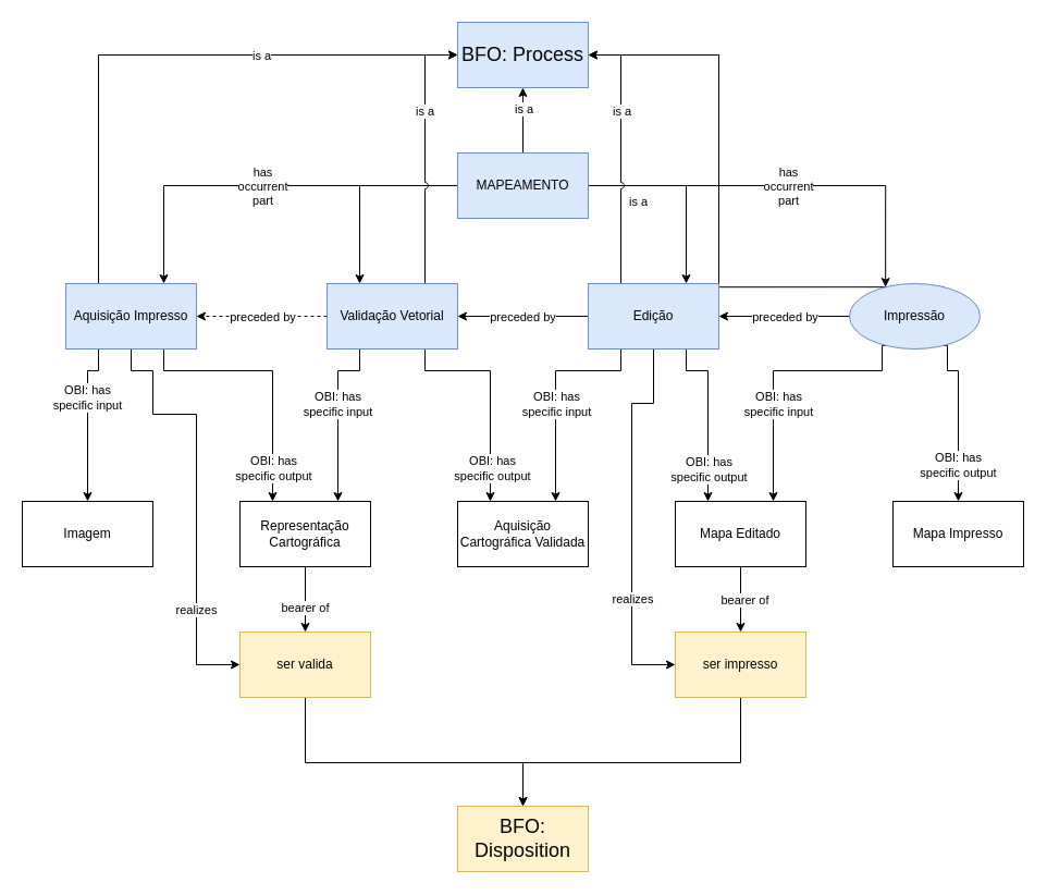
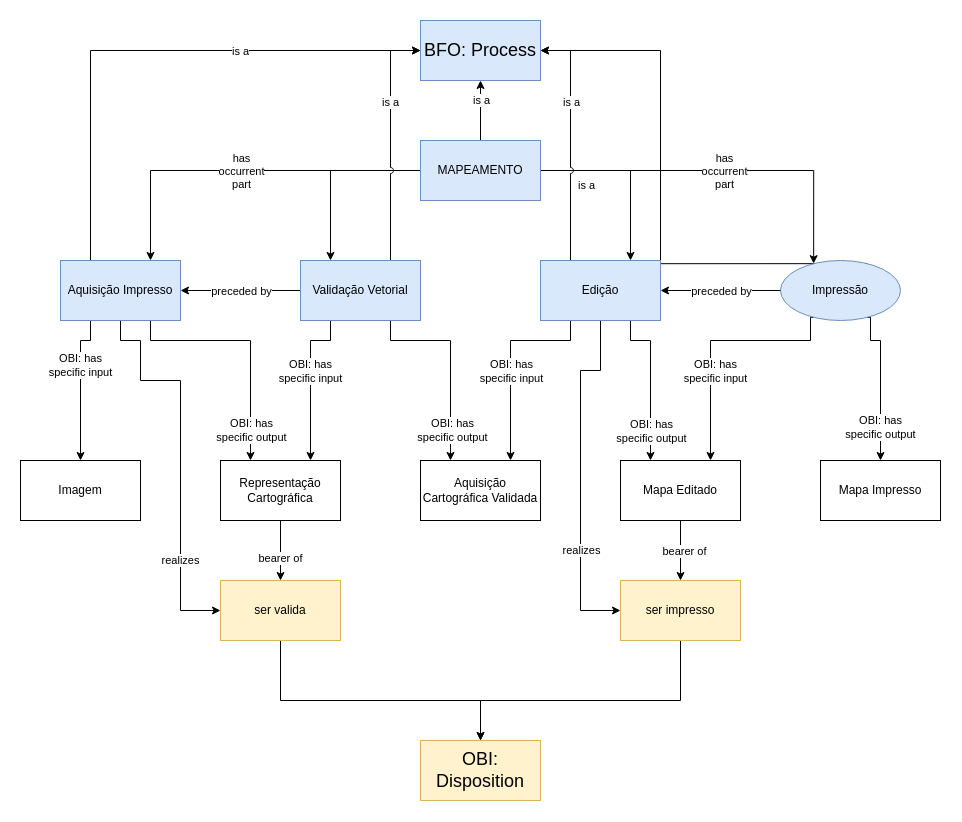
  <mxCell id="0" />
  <mxCell id="1" parent="0" />
  <mxCell id="2" style="edgeStyle=orthogonalEdgeStyle;rounded=0;orthogonalLoop=1;jettySize=auto;html=1;entryX=0.75;entryY=0;entryDx=0;entryDy=0;" edge="1" parent="1" source="17" target="61"><mxGeometry relative="1" as="geometry"><Array as="points"><mxPoint x="630" y="170" /></Array></mxGeometry></mxCell>
  <mxCell id="3" style="edgeStyle=orthogonalEdgeStyle;rounded=0;orthogonalLoop=1;jettySize=auto;html=1;entryX=0.25;entryY=0;entryDx=0;entryDy=0;exitX=0;exitY=0.5;exitDx=0;exitDy=0;" edge="1" parent="1" source="17" target="54"><mxGeometry relative="1" as="geometry" /></mxCell>
  <mxCell id="4" style="edgeStyle=orthogonalEdgeStyle;rounded=0;orthogonalLoop=1;jettySize=auto;html=1;entryX=0.75;entryY=0;entryDx=0;entryDy=0;" parent="1" source="17" target="31" edge="1"><mxGeometry relative="1" as="geometry" /></mxCell>
  <mxCell id="5" value="has &lt;br&gt;occurrent &lt;br&gt;part" style="edgeLabel;html=1;align=center;verticalAlign=middle;resizable=0;points=[];" parent="4" vertex="1" connectable="0"><mxGeometry x="0.141" y="3" relative="1" as="geometry"><mxPoint x="25.52" y="-3" as="offset" /></mxGeometry></mxCell>
  <mxCell id="6" style="edgeStyle=orthogonalEdgeStyle;rounded=0;orthogonalLoop=1;jettySize=auto;html=1;entryX=1;entryY=0.5;entryDx=0;entryDy=0;jumpStyle=arc;exitX=0.25;exitY=0;exitDx=0;exitDy=0;" edge="1" parent="1" source="61" target="11"><mxGeometry relative="1" as="geometry" /></mxCell>
  <mxCell id="7" value="is a" style="edgeLabel;html=1;align=center;verticalAlign=middle;resizable=0;points=[];" vertex="1" connectable="0" parent="6"><mxGeometry x="0.325" relative="1" as="geometry"><mxPoint as="offset" /></mxGeometry></mxCell>
  <mxCell id="8" style="edgeStyle=orthogonalEdgeStyle;rounded=0;orthogonalLoop=1;jettySize=auto;html=1;entryX=0;entryY=0.5;entryDx=0;entryDy=0;jumpStyle=arc;exitX=0.75;exitY=0;exitDx=0;exitDy=0;" edge="1" parent="1" source="54" target="11"><mxGeometry relative="1" as="geometry" /></mxCell>
  <mxCell id="9" value="is a" style="edgeLabel;html=1;align=center;verticalAlign=middle;resizable=0;points=[];" vertex="1" connectable="0" parent="8"><mxGeometry x="0.326" y="1" relative="1" as="geometry"><mxPoint as="offset" /></mxGeometry></mxCell>
  <mxCell id="10" style="edgeStyle=orthogonalEdgeStyle;rounded=0;jumpStyle=arc;orthogonalLoop=1;jettySize=auto;html=1;entryX=0.5;entryY=0;entryDx=0;entryDy=0;" parent="1" source="49" target="46" edge="1"><mxGeometry relative="1" as="geometry"><Array as="points"><mxPoint x="680" y="700" /><mxPoint x="480" y="700" /></Array></mxGeometry></mxCell>
  <mxCell id="11" value="&lt;font style=&quot;font-size: 18px&quot;&gt;BFO: Process&lt;/font&gt;" style="rounded=0;whiteSpace=wrap;html=1;fillColor=#dae8fc;strokeColor=#6c8ebf;" parent="1" vertex="1"><mxGeometry x="420" y="20" width="120" height="60" as="geometry" /></mxCell>
  <mxCell id="12" value="Representação Cartográfica" style="rounded=0;whiteSpace=wrap;html=1;" parent="1" vertex="1"><mxGeometry x="220" y="460" width="120" height="60" as="geometry" /></mxCell>
  <mxCell id="13" style="edgeStyle=orthogonalEdgeStyle;rounded=0;orthogonalLoop=1;jettySize=auto;html=1;entryX=0.5;entryY=1;entryDx=0;entryDy=0;" parent="1" source="17" target="11" edge="1"><mxGeometry relative="1" as="geometry" /></mxCell>
  <mxCell id="14" value="is a" style="edgeLabel;html=1;align=center;verticalAlign=middle;resizable=0;points=[];" parent="13" vertex="1" connectable="0"><mxGeometry x="-0.444" relative="1" as="geometry"><mxPoint y="-23.45" as="offset" /></mxGeometry></mxCell>
  <mxCell id="15" style="edgeStyle=orthogonalEdgeStyle;rounded=0;orthogonalLoop=1;jettySize=auto;html=1;entryX=0.25;entryY=0;entryDx=0;entryDy=0;" parent="1" source="17" target="42" edge="1"><mxGeometry relative="1" as="geometry" /></mxCell>
  <mxCell id="16" value="has &lt;br&gt;occurrent &lt;br&gt;part" style="edgeLabel;html=1;align=center;verticalAlign=middle;resizable=0;points=[];" parent="15" vertex="1" connectable="0"><mxGeometry x="0.109" y="1" relative="1" as="geometry"><mxPoint x="-19.31" y="1" as="offset" /></mxGeometry></mxCell>
  <mxCell id="17" value="&lt;div&gt;MAPEAMENTO&lt;/div&gt;" style="rounded=0;whiteSpace=wrap;html=1;fillColor=#dae8fc;strokeColor=#6c8ebf;" parent="1" vertex="1"><mxGeometry x="420" y="140" width="120" height="60" as="geometry" /></mxCell>
  <mxCell id="18" value="Imagem" style="rounded=0;whiteSpace=wrap;html=1;" parent="1" vertex="1"><mxGeometry x="20" y="460" width="120" height="60" as="geometry" /></mxCell>
  <mxCell id="19" style="edgeStyle=orthogonalEdgeStyle;rounded=0;jumpStyle=arc;orthogonalLoop=1;jettySize=auto;html=1;entryX=0.5;entryY=0;entryDx=0;entryDy=0;exitX=0.5;exitY=1;exitDx=0;exitDy=0;" parent="1" source="22" target="49" edge="1"><mxGeometry relative="1" as="geometry" /></mxCell>
  <mxCell id="20" value="bearer of" style="edgeLabel;html=1;align=center;verticalAlign=middle;resizable=0;points=[];" parent="19" vertex="1" connectable="0"><mxGeometry x="-0.196" y="3" relative="1" as="geometry"><mxPoint y="6" as="offset" /></mxGeometry></mxCell>
  <mxCell id="21" value="Aquisição Cartográfica Validada" style="rounded=0;whiteSpace=wrap;html=1;" parent="1" vertex="1"><mxGeometry x="420" y="460" width="120" height="60" as="geometry" /></mxCell>
  <mxCell id="22" value="Mapa Editado" style="rounded=0;whiteSpace=wrap;html=1;" parent="1" vertex="1"><mxGeometry x="620" y="460" width="120" height="60" as="geometry" /></mxCell>
  <mxCell id="23" style="edgeStyle=orthogonalEdgeStyle;rounded=0;orthogonalLoop=1;jettySize=auto;html=1;entryX=0;entryY=0.5;entryDx=0;entryDy=0;exitX=0.25;exitY=0;exitDx=0;exitDy=0;" parent="1" source="31" target="11" edge="1"><mxGeometry relative="1" as="geometry" /></mxCell>
  <mxCell id="24" value="is a" style="edgeLabel;html=1;align=center;verticalAlign=middle;resizable=0;points=[];" parent="23" vertex="1" connectable="0"><mxGeometry x="-0.066" y="1" relative="1" as="geometry"><mxPoint x="107.55" y="1" as="offset" /></mxGeometry></mxCell>
  <mxCell id="25" style="edgeStyle=orthogonalEdgeStyle;rounded=0;orthogonalLoop=1;jettySize=auto;html=1;entryX=0.25;entryY=0;entryDx=0;entryDy=0;exitX=0.75;exitY=1;exitDx=0;exitDy=0;" parent="1" source="31" target="12" edge="1"><mxGeometry relative="1" as="geometry"><Array as="points"><mxPoint x="150" y="340" /><mxPoint x="250" y="340" /></Array></mxGeometry></mxCell>
  <mxCell id="26" value="OBI: has &lt;br&gt;specific output" style="edgeLabel;html=1;align=center;verticalAlign=middle;resizable=0;points=[];" parent="25" vertex="1" connectable="0"><mxGeometry x="0.051" relative="1" as="geometry"><mxPoint y="83.79" as="offset" /></mxGeometry></mxCell>
  <mxCell id="27" style="edgeStyle=orthogonalEdgeStyle;rounded=0;orthogonalLoop=1;jettySize=auto;html=1;exitX=0.25;exitY=1;exitDx=0;exitDy=0;entryX=0.5;entryY=0;entryDx=0;entryDy=0;" parent="1" source="31" target="18" edge="1"><mxGeometry relative="1" as="geometry"><Array as="points"><mxPoint x="90" y="340" /><mxPoint x="80" y="340" /></Array></mxGeometry></mxCell>
  <mxCell id="28" value="OBI: has &lt;br&gt;specific input" style="edgeLabel;html=1;align=center;verticalAlign=middle;resizable=0;points=[];" parent="27" vertex="1" connectable="0"><mxGeometry x="-0.669" y="-1" relative="1" as="geometry"><mxPoint x="-5.21" y="25.17" as="offset" /></mxGeometry></mxCell>
  <mxCell id="29" style="edgeStyle=orthogonalEdgeStyle;rounded=0;orthogonalLoop=1;jettySize=auto;html=1;entryX=0;entryY=0.5;entryDx=0;entryDy=0;exitX=0.5;exitY=1;exitDx=0;exitDy=0;" parent="1" source="31" target="45" edge="1"><mxGeometry relative="1" as="geometry"><Array as="points"><mxPoint x="120" y="340" /><mxPoint x="140" y="340" /><mxPoint x="140" y="380" /><mxPoint x="180" y="380" /><mxPoint x="180" y="610" /></Array><mxPoint x="20" y="650" as="targetPoint" /></mxGeometry></mxCell>
  <mxCell id="30" value="realizes" style="edgeLabel;html=1;align=center;verticalAlign=middle;resizable=0;points=[];" parent="29" vertex="1" connectable="0"><mxGeometry x="0.411" y="-1" relative="1" as="geometry"><mxPoint x="0.97" y="24.83" as="offset" /></mxGeometry></mxCell>
  <mxCell id="31" value="Aquisição Impresso" style="rounded=0;whiteSpace=wrap;html=1;fillColor=#dae8fc;strokeColor=#6c8ebf;" parent="1" vertex="1"><mxGeometry x="60" y="260" width="120" height="60" as="geometry" /></mxCell>
  <mxCell id="32" style="edgeStyle=orthogonalEdgeStyle;rounded=0;orthogonalLoop=1;jettySize=auto;html=1;entryX=1;entryY=0.5;entryDx=0;entryDy=0;exitX=0.75;exitY=0;exitDx=0;exitDy=0;" parent="1" source="42" target="11" edge="1"><mxGeometry relative="1" as="geometry"><mxPoint x="830" y="170" as="targetPoint" /></mxGeometry></mxCell>
  <mxCell id="33" value="is a" style="edgeLabel;html=1;align=center;verticalAlign=middle;resizable=0;points=[];" parent="32" vertex="1" connectable="0"><mxGeometry x="0.058" relative="1" as="geometry"><mxPoint x="-74.52" as="offset" /></mxGeometry></mxCell>
  <mxCell id="34" style="edgeStyle=orthogonalEdgeStyle;rounded=0;orthogonalLoop=1;jettySize=auto;html=1;entryX=0.25;entryY=0;entryDx=0;entryDy=0;exitX=0.75;exitY=1;exitDx=0;exitDy=0;" parent="1" source="54" target="21" edge="1"><mxGeometry relative="1" as="geometry"><Array as="points"><mxPoint x="390" y="340" /><mxPoint x="450" y="340" /></Array></mxGeometry></mxCell>
  <mxCell id="35" value="OBI: has &lt;br&gt;specific output" style="edgeLabel;html=1;align=center;verticalAlign=middle;resizable=0;points=[];" vertex="1" connectable="0" parent="34"><mxGeometry x="0.508" y="1" relative="1" as="geometry"><mxPoint y="18.97" as="offset" /></mxGeometry></mxCell>
  <mxCell id="36" style="edgeStyle=orthogonalEdgeStyle;rounded=0;orthogonalLoop=1;jettySize=auto;html=1;exitX=0.25;exitY=1;exitDx=0;exitDy=0;entryX=0.75;entryY=0;entryDx=0;entryDy=0;" parent="1" source="42" target="22" edge="1"><mxGeometry relative="1" as="geometry"><Array as="points"><mxPoint x="810" y="340" /><mxPoint x="710" y="340" /></Array></mxGeometry></mxCell>
  <mxCell id="37" value="OBI: has &lt;br&gt;specific input" style="edgeLabel;html=1;align=center;verticalAlign=middle;resizable=0;points=[];" parent="36" vertex="1" connectable="0"><mxGeometry x="-0.29" y="-2" relative="1" as="geometry"><mxPoint x="-35.21" y="32" as="offset" /></mxGeometry></mxCell>
  <mxCell id="38" style="edgeStyle=orthogonalEdgeStyle;rounded=0;orthogonalLoop=1;jettySize=auto;html=1;exitX=0.75;exitY=1;exitDx=0;exitDy=0;entryX=0.5;entryY=0;entryDx=0;entryDy=0;" parent="1" source="42" target="43" edge="1"><mxGeometry relative="1" as="geometry"><Array as="points"><mxPoint x="870" y="340" /><mxPoint x="880" y="340" /></Array></mxGeometry></mxCell>
  <mxCell id="39" value="OBI: has &lt;br&gt;specific output" style="edgeLabel;html=1;align=center;verticalAlign=middle;resizable=0;points=[];" parent="38" vertex="1" connectable="0"><mxGeometry x="-0.172" y="2" relative="1" as="geometry"><mxPoint x="-2.03" y="57.93" as="offset" /></mxGeometry></mxCell>
- <mxCell id="40" style="edgeStyle=orthogonalEdgeStyle;rounded=0;orthogonalLoop=1;jettySize=auto;html=1;entryX=1;entryY=0.5;entryDx=0;entryDy=0;dashed=1;" parent="1" source="54" target="31" edge="1"><mxGeometry relative="1" as="geometry" /></mxCell>
+ <mxCell id="40" style="edgeStyle=orthogonalEdgeStyle;rounded=0;orthogonalLoop=1;jettySize=auto;html=1;entryX=1;entryY=0.5;entryDx=0;entryDy=0;" parent="1" source="54" target="31" edge="1"><mxGeometry relative="1" as="geometry" /></mxCell>
  <mxCell id="41" value="preceded by" style="edgeLabel;html=1;align=center;verticalAlign=middle;resizable=0;points=[];" parent="40" vertex="1" connectable="0"><mxGeometry x="-0.087" y="3" relative="1" as="geometry"><mxPoint x="-5" y="-3" as="offset" /></mxGeometry></mxCell>
  <mxCell id="42" value="Impressão" style="ellipse;whiteSpace=wrap;html=1;fillColor=#dae8fc;strokeColor=#6c8ebf;" parent="1" vertex="1"><mxGeometry x="780" y="260" width="120" height="60" as="geometry" /></mxCell>
  <mxCell id="43" value="Mapa Impresso" style="rounded=0;whiteSpace=wrap;html=1;" parent="1" vertex="1"><mxGeometry x="820" y="460" width="120" height="60" as="geometry" /></mxCell>
  <mxCell id="44" style="edgeStyle=orthogonalEdgeStyle;rounded=0;orthogonalLoop=1;jettySize=auto;html=1;entryX=0.5;entryY=0;entryDx=0;entryDy=0;" parent="1" source="45" target="46" edge="1"><mxGeometry relative="1" as="geometry"><Array as="points"><mxPoint x="280" y="700" /><mxPoint x="480" y="700" /></Array></mxGeometry></mxCell>
  <mxCell id="45" value="ser valida" style="rounded=0;whiteSpace=wrap;html=1;fillColor=#fff2cc;strokeColor=#d6b656;" parent="1" vertex="1"><mxGeometry x="220" y="580" width="120" height="60" as="geometry" /></mxCell>
- <mxCell id="46" value="&lt;font style=&quot;font-size: 18px&quot;&gt;BFO: Disposition&lt;/font&gt;" style="rounded=0;whiteSpace=wrap;html=1;fillColor=#fff2cc;strokeColor=#d6b656;" parent="1" vertex="1"><mxGeometry x="420" y="740" width="120" height="60" as="geometry" /></mxCell>
+ <mxCell id="46" value="&lt;font style=&quot;font-size: 18px&quot;&gt;OBI: Disposition&lt;/font&gt;" style="rounded=0;whiteSpace=wrap;html=1;fillColor=#fff2cc;strokeColor=#d6b656;" parent="1" vertex="1"><mxGeometry x="420" y="740" width="120" height="60" as="geometry" /></mxCell>
  <mxCell id="47" style="edgeStyle=orthogonalEdgeStyle;rounded=0;orthogonalLoop=1;jettySize=auto;html=1;entryX=0.5;entryY=0;entryDx=0;entryDy=0;jumpStyle=arc;exitX=0.5;exitY=1;exitDx=0;exitDy=0;" parent="1" source="12" target="45" edge="1"><mxGeometry relative="1" as="geometry"><Array as="points"><mxPoint x="280" y="550" /><mxPoint x="280" y="550" /></Array></mxGeometry></mxCell>
  <mxCell id="48" value="bearer of" style="edgeLabel;html=1;align=center;verticalAlign=middle;resizable=0;points=[];" parent="47" vertex="1" connectable="0"><mxGeometry x="-0.79" y="1" relative="1" as="geometry"><mxPoint x="-1.01" y="31.73" as="offset" /></mxGeometry></mxCell>
  <mxCell id="49" value="ser impresso" style="rounded=0;whiteSpace=wrap;html=1;fillColor=#fff2cc;strokeColor=#d6b656;" parent="1" vertex="1"><mxGeometry x="620" y="580" width="120" height="60" as="geometry" /></mxCell>
  <mxCell id="50" style="edgeStyle=orthogonalEdgeStyle;rounded=0;jumpStyle=arc;orthogonalLoop=1;jettySize=auto;html=1;entryX=0.75;entryY=0;entryDx=0;entryDy=0;exitX=0.25;exitY=1;exitDx=0;exitDy=0;" edge="1" parent="1" source="54" target="12"><mxGeometry relative="1" as="geometry"><Array as="points"><mxPoint x="330" y="340" /><mxPoint x="310" y="340" /></Array></mxGeometry></mxCell>
  <mxCell id="51" value="OBI: has &lt;br&gt;specific input" style="edgeLabel;html=1;align=center;verticalAlign=middle;resizable=0;points=[];" vertex="1" connectable="0" parent="50"><mxGeometry x="0.172" y="-1" relative="1" as="geometry"><mxPoint y="-23.79" as="offset" /></mxGeometry></mxCell>
  <mxCell id="52" style="edgeStyle=orthogonalEdgeStyle;rounded=0;jumpStyle=arc;orthogonalLoop=1;jettySize=auto;html=1;entryX=0;entryY=0.5;entryDx=0;entryDy=0;exitX=0.5;exitY=1;exitDx=0;exitDy=0;" edge="1" parent="1" source="61" target="49"><mxGeometry relative="1" as="geometry"><Array as="points"><mxPoint x="600" y="370" /><mxPoint x="580" y="370" /><mxPoint x="580" y="610" /></Array></mxGeometry></mxCell>
  <mxCell id="53" value="realizes" style="edgeLabel;html=1;align=center;verticalAlign=middle;resizable=0;points=[];" vertex="1" connectable="0" parent="52"><mxGeometry x="0.42" relative="1" as="geometry"><mxPoint as="offset" /></mxGeometry></mxCell>
  <mxCell id="54" value="Validação Vetorial" style="rounded=0;whiteSpace=wrap;html=1;fillColor=#dae8fc;strokeColor=#6c8ebf;" vertex="1" parent="1"><mxGeometry x="300" y="260" width="120" height="60" as="geometry" /></mxCell>
- <mxCell id="55" style="edgeStyle=orthogonalEdgeStyle;rounded=0;orthogonalLoop=1;jettySize=auto;html=1;entryX=1;entryY=0.5;entryDx=0;entryDy=0;" edge="1" parent="1" source="61" target="54"><mxGeometry relative="1" as="geometry"><mxPoint x="820" y="290" as="sourcePoint" /><mxPoint x="140" y="290" as="targetPoint" /></mxGeometry></mxCell>
- <mxCell id="56" value="preceded by" style="edgeLabel;html=1;align=center;verticalAlign=middle;resizable=0;points=[];" vertex="1" connectable="0" parent="55"><mxGeometry x="-0.087" y="3" relative="1" as="geometry"><mxPoint x="-5.52" y="-3" as="offset" /></mxGeometry></mxCell>
  <mxCell id="57" style="edgeStyle=orthogonalEdgeStyle;rounded=0;jumpStyle=arc;orthogonalLoop=1;jettySize=auto;html=1;entryX=0.75;entryY=0;entryDx=0;entryDy=0;exitX=0.25;exitY=1;exitDx=0;exitDy=0;" edge="1" parent="1" source="61" target="21"><mxGeometry relative="1" as="geometry"><Array as="points"><mxPoint x="570" y="340" /><mxPoint x="510" y="340" /></Array></mxGeometry></mxCell>
  <mxCell id="58" value="OBI: has &lt;br&gt;specific input" style="edgeLabel;html=1;align=center;verticalAlign=middle;resizable=0;points=[];" vertex="1" connectable="0" parent="57"><mxGeometry x="0.251" relative="1" as="geometry"><mxPoint y="-14.83" as="offset" /></mxGeometry></mxCell>
  <mxCell id="59" style="edgeStyle=orthogonalEdgeStyle;rounded=0;jumpStyle=arc;orthogonalLoop=1;jettySize=auto;html=1;entryX=0.25;entryY=0;entryDx=0;entryDy=0;" edge="1" parent="1" source="61" target="22"><mxGeometry relative="1" as="geometry"><Array as="points"><mxPoint x="630" y="340" /><mxPoint x="650" y="340" /></Array></mxGeometry></mxCell>
  <mxCell id="60" value="OBI: has &lt;br&gt;specific output" style="edgeLabel;html=1;align=center;verticalAlign=middle;resizable=0;points=[];" vertex="1" connectable="0" parent="59"><mxGeometry x="0.521" relative="1" as="geometry"><mxPoint y="8.62" as="offset" /></mxGeometry></mxCell>
  <mxCell id="61" value="Edição" style="rounded=0;whiteSpace=wrap;html=1;fillColor=#dae8fc;strokeColor=#6c8ebf;" vertex="1" parent="1"><mxGeometry x="540" y="260" width="120" height="60" as="geometry" /></mxCell>
  <mxCell id="62" style="edgeStyle=orthogonalEdgeStyle;rounded=0;orthogonalLoop=1;jettySize=auto;html=1;entryX=1;entryY=0.5;entryDx=0;entryDy=0;" edge="1" parent="1" source="42" target="61"><mxGeometry relative="1" as="geometry"><mxPoint x="820" y="290" as="sourcePoint" /><mxPoint x="420" y="290" as="targetPoint" /></mxGeometry></mxCell>
  <mxCell id="63" value="preceded by" style="edgeLabel;html=1;align=center;verticalAlign=middle;resizable=0;points=[];" vertex="1" connectable="0" parent="62"><mxGeometry x="-0.087" y="3" relative="1" as="geometry"><mxPoint x="-5" y="-3" as="offset" /></mxGeometry></mxCell>
